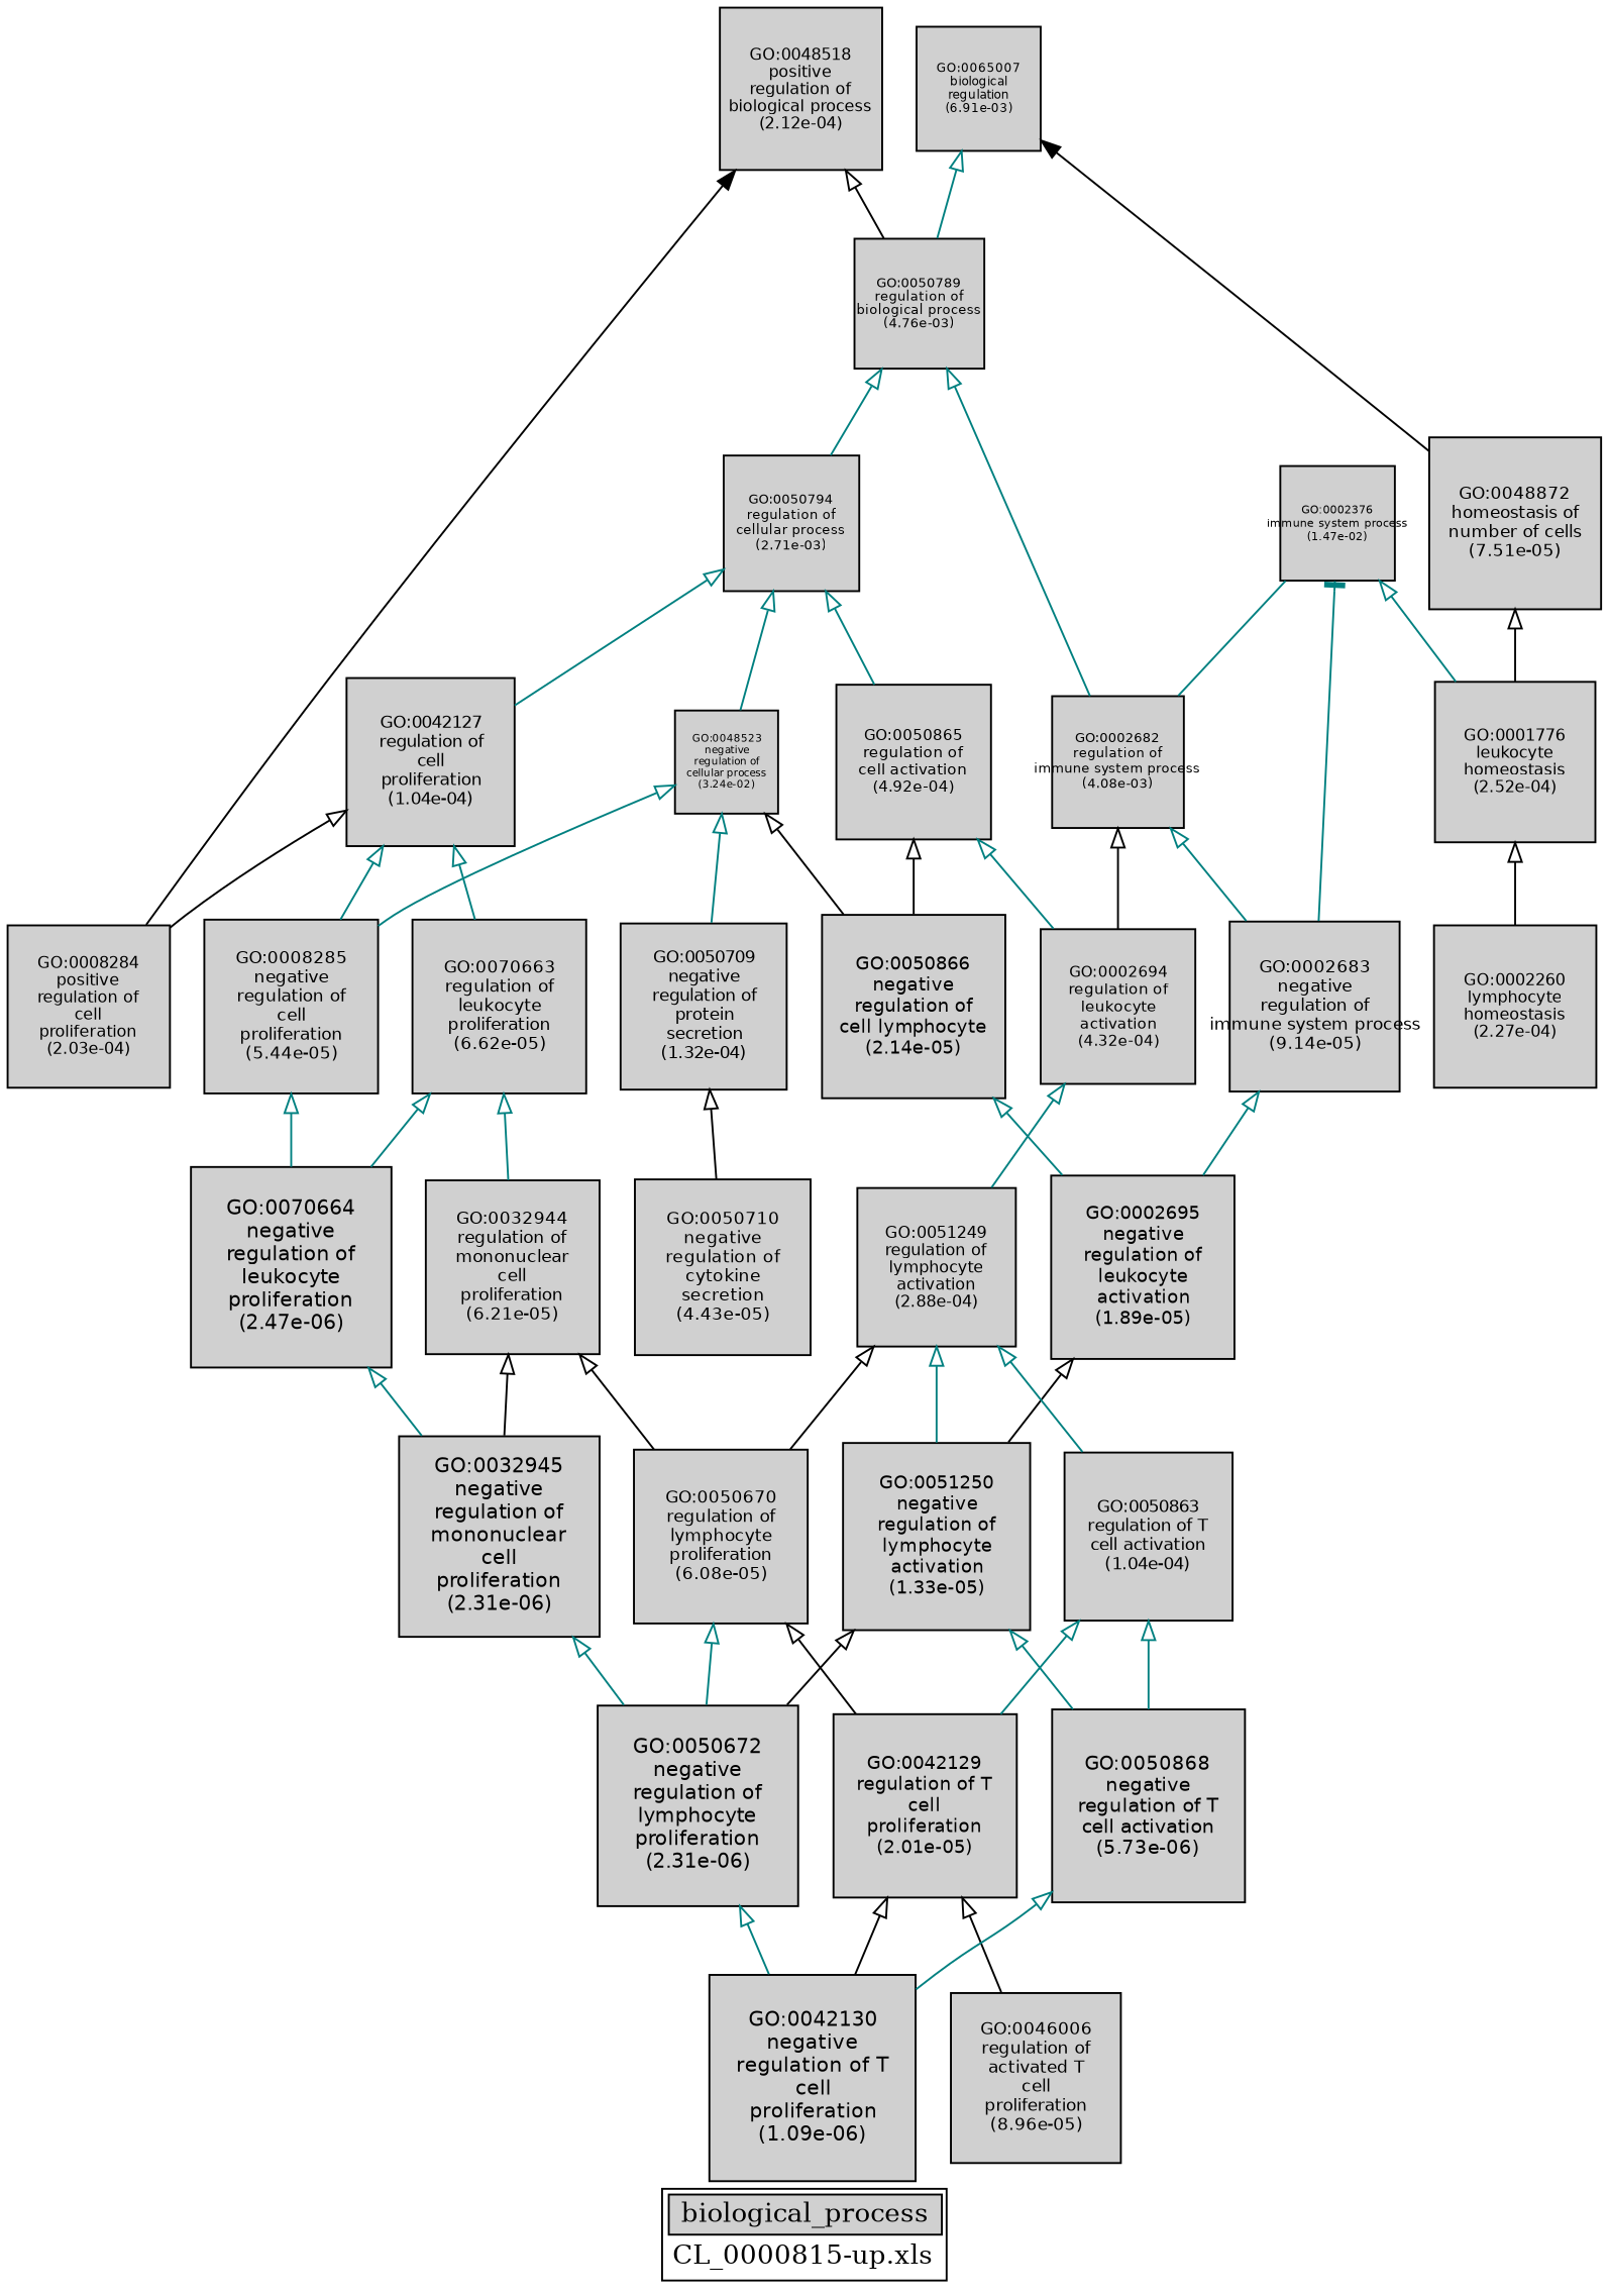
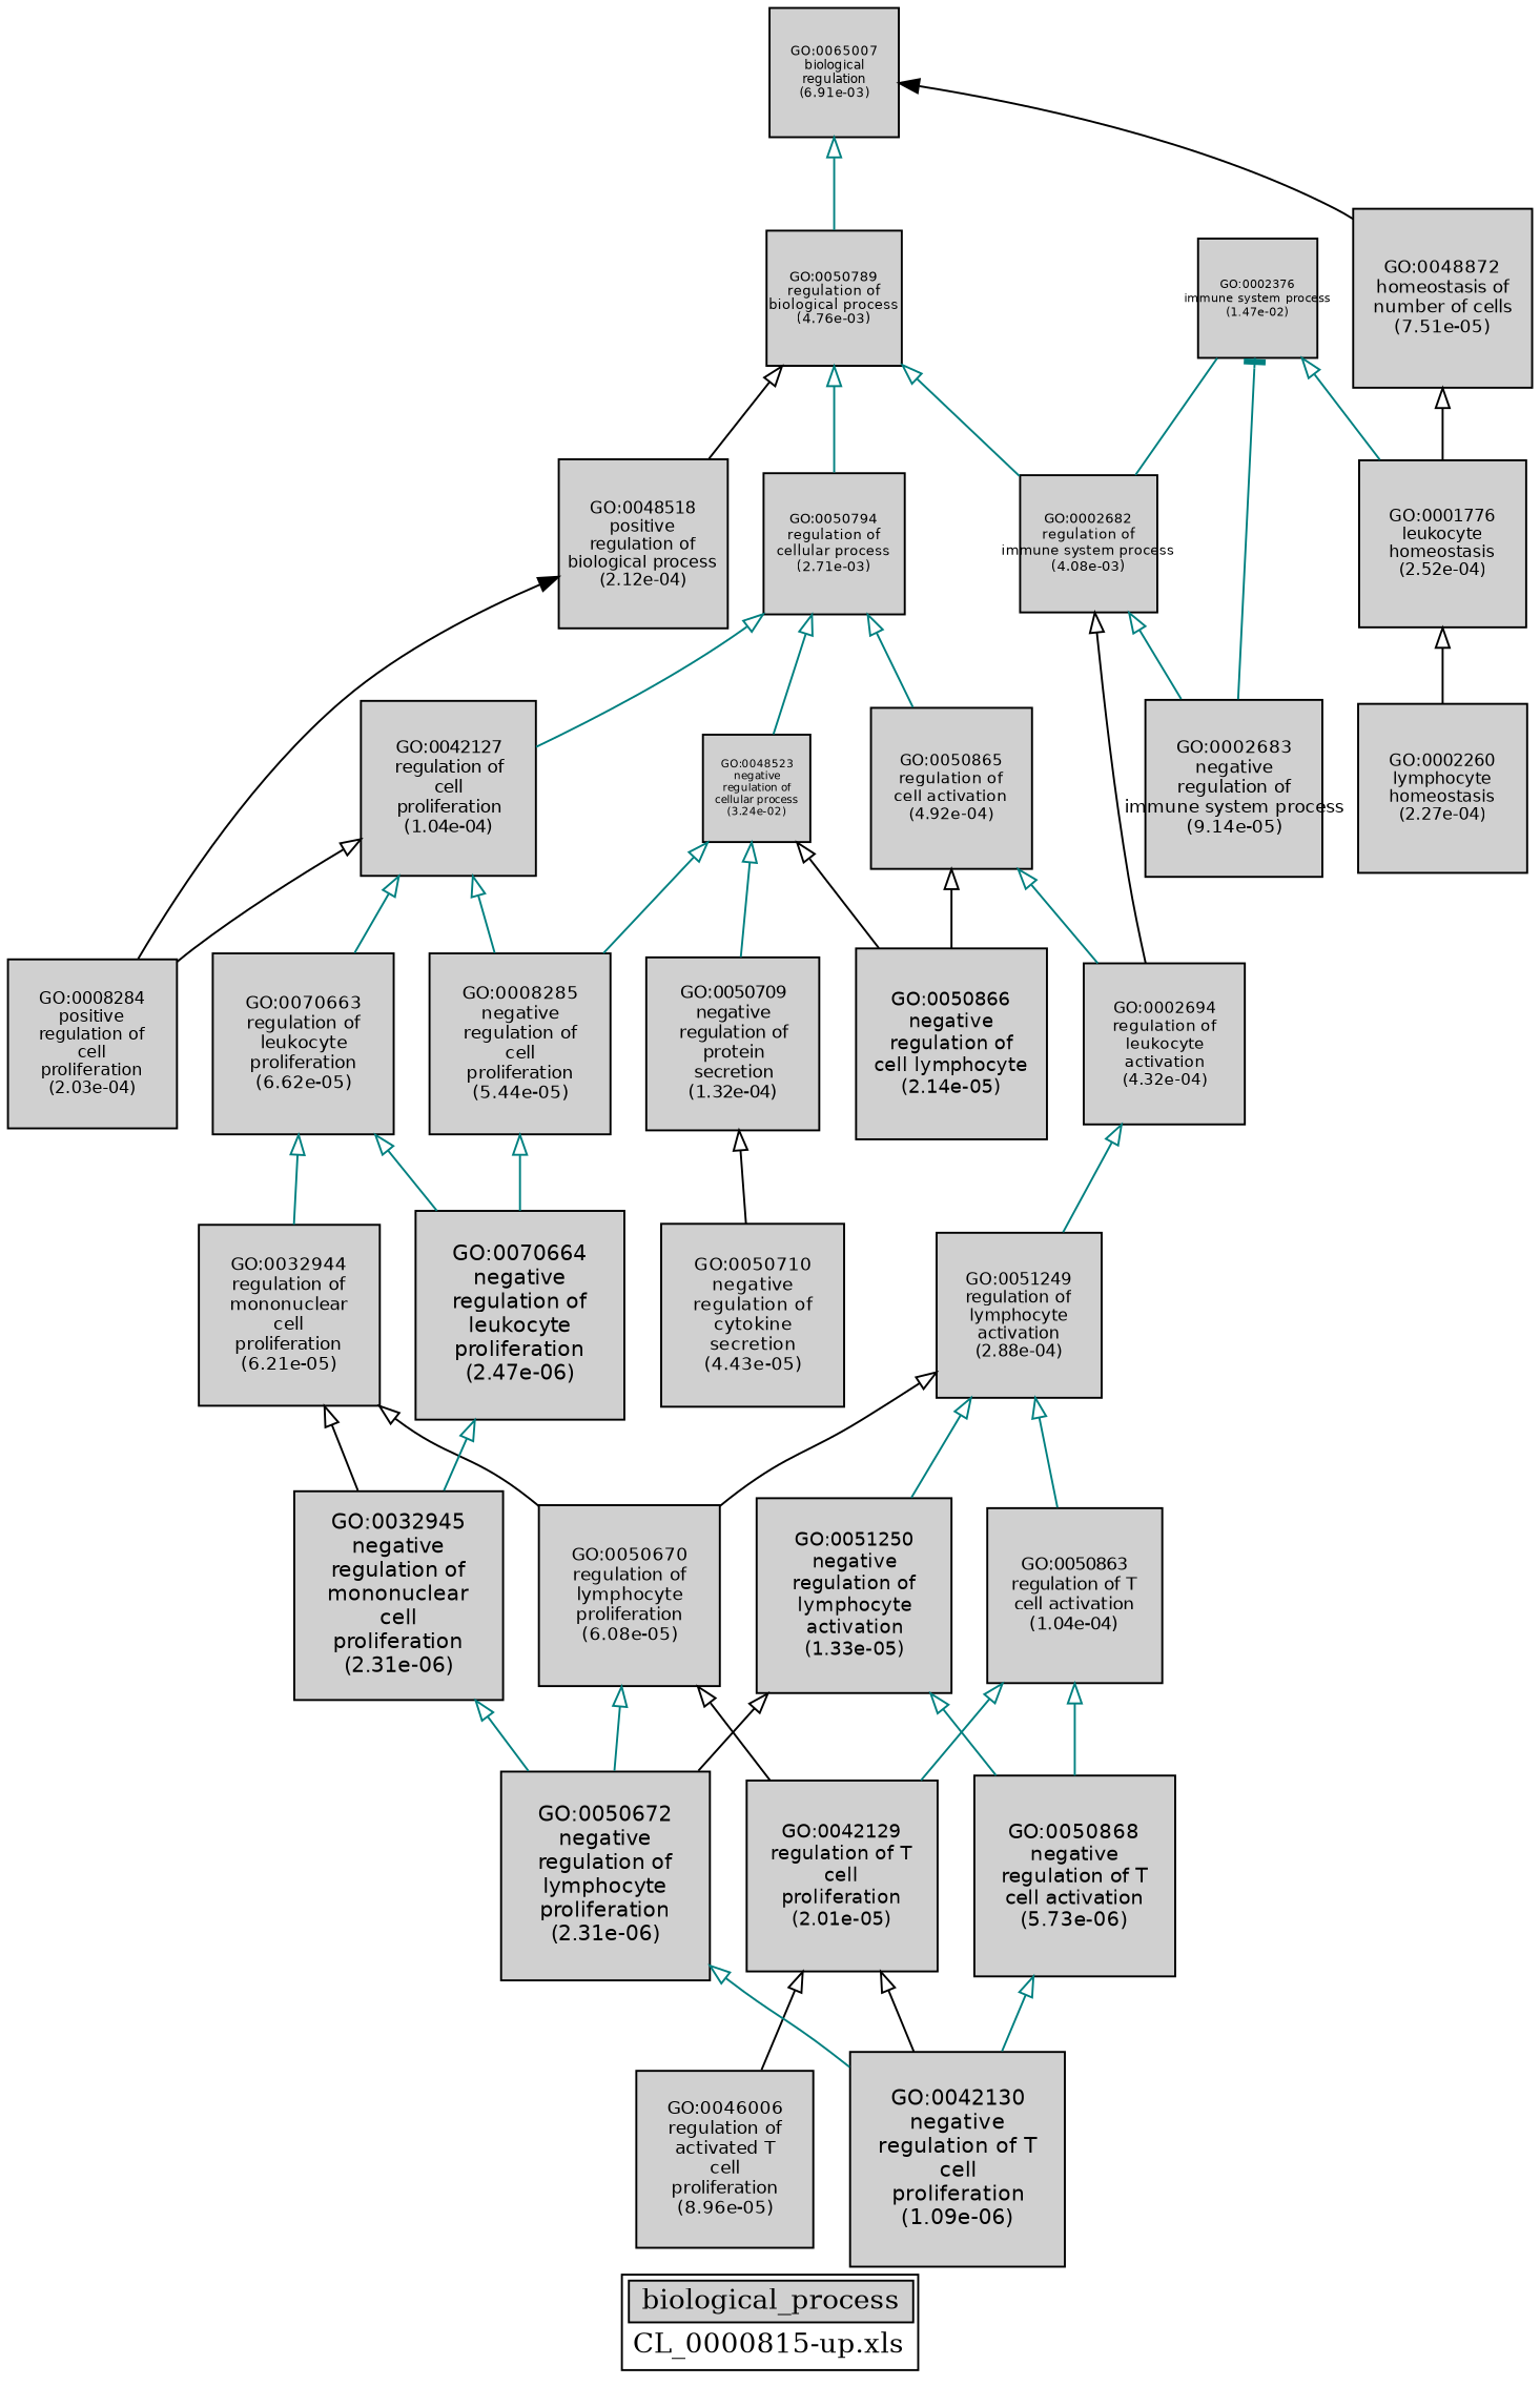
  digraph {
    bgcolor="#FFFFFF"
    label=<<TABLE COLOR="black" BGCOLOR="white"><TR><TD COLSPAN="2" BGCOLOR="#D0D0D0"><FONT COLOR="black">biological_process</FONT></TD></TR><TR><TD BORDER="0">CL_0000815-up.xls</TD></TR></TABLE>>
    node [color=black fillcolor="#D0D0D0" fixedsize=true fontcolor=black fontname=Helvetica fontsize=10.5017063641 shape=box style=filled]
    edge [arrowtail=empty color=teal dir=back weight=5.0]
-   n1 [fontsize=9.61935111459 height=1.33602098814 label=<<TABLE BORDER="0"><TR><TD>GO:0002695<BR/>negative<BR/>regulation of<BR/>leukocyte<BR/>activation<BR/>(1.89e-05)</TD></TR></TABLE>> width=1.33602098814]
    n2 [fontsize=5.43395919483 height=0.754716554838 label=<<TABLE BORDER="0"><TR><TD>GO:0048523<BR/>negative<BR/>regulation of<BR/>cellular process<BR/>(3.24e-02)</TD></TR></TABLE>> width=0.754716554838]
    n3 [fontsize=8.72332776624 height=1.21157330087 label=<<TABLE BORDER="0"><TR><TD>GO:0050709<BR/>negative<BR/>regulation of<BR/>protein<BR/>secretion<BR/>(1.32e-04)</TD></TR></TABLE>> width=1.21157330087]
    n4 [fontsize=8.99159624053 height=1.24883281118 label=<<TABLE BORDER="0"><TR><TD>GO:0048872<BR/>homeostasis of<BR/>number of cells<BR/>(7.51e-05)</TD></TR></TABLE>> width=1.24883281118]
    n5 [fontsize=6.0178038359 height=0.835806088319 label=<<TABLE BORDER="0"><TR><TD>GO:0002376<BR/>immune system process<BR/>(1.47e-02)</TD></TR></TABLE>> width=0.835806088319]
    n6 [fontsize=9.08028979187 height=1.26115135998 label=<<TABLE BORDER="0"><TR><TD>GO:0032944<BR/>regulation of<BR/>mononuclear<BR/>cell<BR/>proliferation<BR/>(6.21e-05)</TD></TR></TABLE>> width=1.26115135998]
    n7 [fontsize=8.12677856989 height=1.12871924582 label=<<TABLE BORDER="0"><TR><TD>GO:0002694<BR/>regulation of<BR/>leukocyte<BR/>activation<BR/>(4.32e-04)</TD></TR></TABLE>> width=1.12871924582]
    n8 [fontsize=8.45439120368 height=1.17422100051 label=<<TABLE BORDER="0"><TR><TD>GO:0002260<BR/>lymphocyte<BR/>homeostasis<BR/>(2.27e-04)</TD></TR></TABLE>> width=1.17422100051]
    n9 [fontsize=9.09045448932 height=1.26256312352 label=<<TABLE BORDER="0"><TR><TD>GO:0050670<BR/>regulation of<BR/>lymphocyte<BR/>proliferation<BR/>(6.08e-05)</TD></TR></TABLE>> width=1.26256312352]
    n10 [fontsize=8.48850092034 height=1.17895846116 label=<<TABLE BORDER="0"><TR><TD>GO:0048518<BR/>positive<BR/>regulation of<BR/>biological process<BR/>(2.12e-04)</TD></TR></TABLE>> width=1.17895846116]
    n11 [fontsize=6.85922606344 height=0.952670286589 label=<<TABLE BORDER="0"><TR><TD>GO:0002682<BR/>regulation of<BR/>immune system process<BR/>(4.08e-03)</TD></TR></TABLE>> width=0.952670286589]
    n12 [fontsize=8.83838066813 height=1.22755287057 label=<<TABLE BORDER="0"><TR><TD>GO:0042127<BR/>regulation of<BR/>cell<BR/>proliferation<BR/>(1.04e-04)</TD></TR></TABLE>> width=1.22755287057]
    n13 [fontsize=8.89844038635 height=1.2358944981 label=<<TABLE BORDER="0"><TR><TD>GO:0002683<BR/>negative<BR/>regulation of<BR/>immune system process<BR/>(9.14e-05)</TD></TR></TABLE>> width=1.2358944981]
    n14 [fontsize=9.59090016028 height=1.3320694667 label=<<TABLE BORDER="0"><TR><TD>GO:0042129<BR/>regulation of T<BR/>cell<BR/>proliferation<BR/>(2.01e-05)</TD></TR></TABLE>> width=1.3320694667]
    n15 [fontsize=8.05874843296 height=1.11927061569 label=<<TABLE BORDER="0"><TR><TD>GO:0050865<BR/>regulation of<BR/>cell activation<BR/>(4.92e-04)</TD></TR></TABLE>> width=1.11927061569]
    n16 [fontsize=9.56297846822 height=1.32819145392 label=<<TABLE BORDER="0"><TR><TD>GO:0050866<BR/>negative<BR/>regulation of<BR/>cell lymphocyte<BR/>(2.14e-05)</TD></TR></TABLE>> width=1.32819145392]
    n17 [fontsize=6.52659069078 height=0.906470929275 label=<<TABLE BORDER="0"><TR><TD>GO:0065007<BR/>biological<BR/>regulation<BR/>(6.91e-03)</TD></TR></TABLE>> width=0.906470929275]
    n18 [fontsize=8.83625598292 height=1.22725777541 label=<<TABLE BORDER="0"><TR><TD>GO:0050863<BR/>regulation of T<BR/>cell activation<BR/>(1.04e-04)</TD></TR></TABLE>> width=1.22725777541]
    n19 [fontsize=8.40255422259 height=1.1670214198 label=<<TABLE BORDER="0"><TR><TD>GO:0001776<BR/>leukocyte<BR/>homeostasis<BR/>(2.52e-04)</TD></TR></TABLE>> width=1.1670214198]
    n20 [fontsize=8.51137616683 height=1.18213557873 label=<<TABLE BORDER="0"><TR><TD>GO:0008284<BR/>positive<BR/>regulation of<BR/>cell<BR/>proliferation<BR/>(2.03e-04)</TD></TR></TABLE>> width=1.18213557873]
    n21 [fontsize=7.10724981585 height=0.987118029979 label=<<TABLE BORDER="0"><TR><TD>GO:0050794<BR/>regulation of<BR/>cellular process<BR/>(2.71e-03)</TD></TR></TABLE>> width=0.987118029979]
    n22 [height=1.45857032835 label=<<TABLE BORDER="0"><TR><TD>GO:0032945<BR/>negative<BR/>regulation of<BR/>mononuclear<BR/>cell<BR/>proliferation<BR/>(2.31e-06)</TD></TR></TABLE>> width=1.45857032835]
    n23 [height=1.45857032835 label=<<TABLE BORDER="0"><TR><TD>GO:0050672<BR/>negative<BR/>regulation of<BR/>lymphocyte<BR/>proliferation<BR/>(2.31e-06)</TD></TR></TABLE>> width=1.45857032835]
    n24 [fontsize=10.8 height=1.5 label=<<TABLE BORDER="0"><TR><TD>GO:0042130<BR/>negative<BR/>regulation of T<BR/>cell<BR/>proliferation<BR/>(1.09e-06)</TD></TR></TABLE>> width=1.5]
    n25 [fontsize=8.33482650523 height=1.15761479239 label=<<TABLE BORDER="0"><TR><TD>GO:0051249<BR/>regulation of<BR/>lymphocyte<BR/>activation<BR/>(2.88e-04)</TD></TR></TABLE>> width=1.15761479239]
    n26 [fontsize=9.05017768399 height=1.25696912278 label=<<TABLE BORDER="0"><TR><TD>GO:0070663<BR/>regulation of<BR/>leukocyte<BR/>proliferation<BR/>(6.62e-05)</TD></TR></TABLE>> width=1.25696912278]
    n27 [fontsize=6.76363231463 height=0.939393377032 label=<<TABLE BORDER="0"><TR><TD>GO:0050789<BR/>regulation of<BR/>biological process<BR/>(4.76e-03)</TD></TR></TABLE>> width=0.939393377032]
    n28 [fontsize=9.23663397556 height=1.28286582994 label=<<TABLE BORDER="0"><TR><TD>GO:0050710<BR/>negative<BR/>regulation of<BR/>cytokine<BR/>secretion<BR/>(4.43e-05)</TD></TR></TABLE>> width=1.28286582994]
    n29 [fontsize=10.129445557 height=1.40686743847 label=<<TABLE BORDER="0"><TR><TD>GO:0050868<BR/>negative<BR/>regulation of T<BR/>cell activation<BR/>(5.73e-06)</TD></TR></TABLE>> width=1.40686743847]
    n30 [fontsize=10.4752331637 height=1.45489349495 label=<<TABLE BORDER="0"><TR><TD>GO:0070664<BR/>negative<BR/>regulation of<BR/>leukocyte<BR/>proliferation<BR/>(2.47e-06)</TD></TR></TABLE>> width=1.45489349495]
    n31 [fontsize=8.90773058235 height=1.2371848031 label=<<TABLE BORDER="0"><TR><TD>GO:0046006<BR/>regulation of<BR/>activated T<BR/>cell<BR/>proliferation<BR/>(8.96e-05)</TD></TR></TABLE>> width=1.2371848031]
    n32 [fontsize=9.14170398311 height=1.26968110876 label=<<TABLE BORDER="0"><TR><TD>GO:0008285<BR/>negative<BR/>regulation of<BR/>cell<BR/>proliferation<BR/>(5.44e-05)</TD></TR></TABLE>> width=1.26968110876]
    n33 [fontsize=9.77038249198 height=1.35699756833 label=<<TABLE BORDER="0"><TR><TD>GO:0051250<BR/>negative<BR/>regulation of<BR/>lymphocyte<BR/>activation<BR/>(1.33e-05)</TD></TR></TABLE>> width=1.35699756833]
    subgraph sub_1 {
-     n1
      n2
      n3
      n4
      n5
      n6
      n7
      n8
      n9
      n10
      n11
      n12
      n13
      n14
      n15
      n16
      n17
      n18
      n19
      n20
      n21
      n22
      n23
      n24
      n25
      n26
      n27
      n28
      n29
      n30
      n31
      n32
      n33
    }
    subgraph sub_2 {
      subgraph sub_3 {
        n11
        subgraph sub_4 {
        }
        subgraph sub_5 {
          n5
          n13
        }
      }
      subgraph sub_6 {
      }
      subgraph sub_7 {
-       n1
        n2
        n3
        n4
        n5
        n6
        n7
        n8
        n9
        n10
        n11
        n12
        n13
        n14
        n15
        n16
        n17
        n18
        n19
        n20
        n21
        n22
        n23
        n24
        n25
        n26
        n27
        n28
        n29
        n30
        n31
        n32
        n33
      }
    }
-   n1 -> n33 [color=black]
    n2 -> n3
    n2 -> n16 [color=black]
    n2 -> n32
    n3 -> n28 [color=black]
    n4 -> n19 [color=black]
    n5 -> n11 [arrowtail=none weight=1]
    n5 -> n13 [arrowtail=tee weight=1]
    n5 -> n19
    n6 -> n9 [color=black]
    n6 -> n22 [color=black]
    n7 -> n25
    n9 -> n14 [color=black]
    n9 -> n23
    n10 -> n20 [color=black weight=1 arrowtail=""]
    n11 -> n7 [color=black]
    n11 -> n13
    n12 -> n20 [color=black]
    n12 -> n26
    n12 -> n32
-   n13 -> n1
    n14 -> n24 [color=black]
    n14 -> n31 [color=black]
    n15 -> n7
    n15 -> n16 [color=black]
-   n16 -> n1
    n17 -> n4 [color=black weight=1 arrowtail=""]
    n17 -> n27
    n18 -> n14
    n18 -> n29
    n19 -> n8 [color=black]
    n21 -> n2
    n21 -> n12
    n21 -> n15
    n22 -> n23
    n23 -> n24
    n25 -> n9 [color=black]
    n25 -> n18
    n25 -> n33
    n26 -> n6
    n26 -> n30
-   n10 -> n27 [color=black]
+   n27 -> n10 [color=black]
    n27 -> n11
    n27 -> n21
    n29 -> n24
    n30 -> n22
    n32 -> n30
    n33 -> n23 [color=black]
    n33 -> n29
  }
